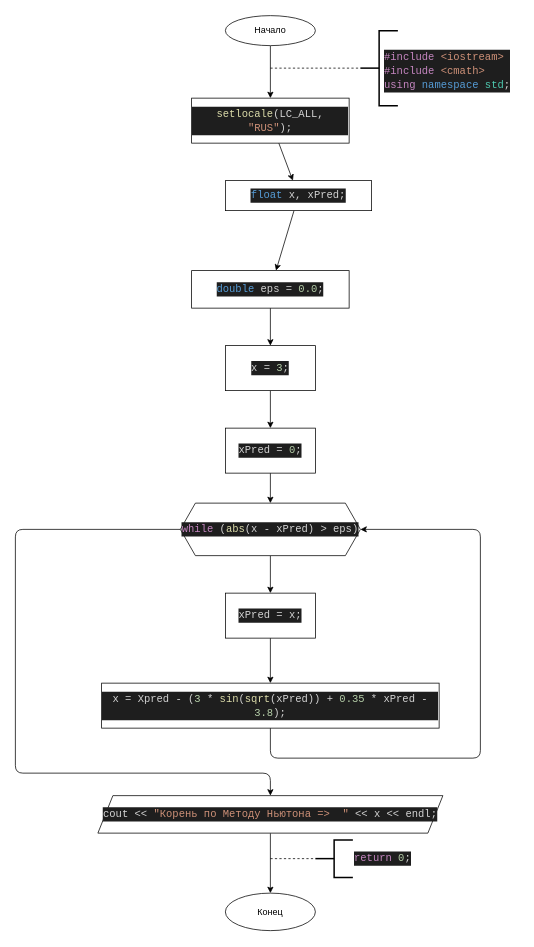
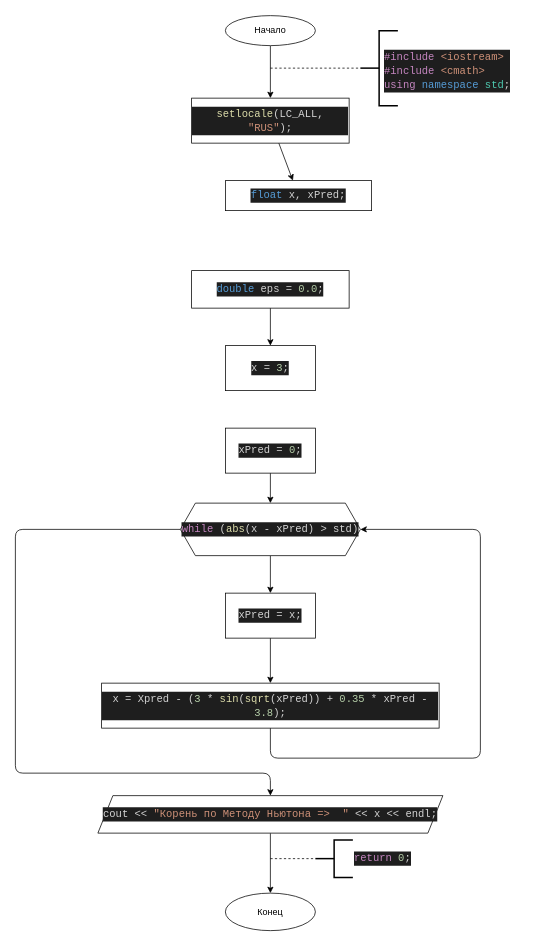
  <mxCell id="0" />
  <mxCell id="1" parent="0" />
  <mxCell id="2" value="" style="edgeStyle=none;html=1;" edge="1" parent="1" source="3" target="5"><mxGeometry relative="1" as="geometry" /></mxCell>
  <mxCell id="3" value="Начало" style="ellipse;whiteSpace=wrap;html=1;" vertex="1" parent="1"><mxGeometry x="300" y="20" width="120" height="40" as="geometry" /></mxCell>
  <mxCell id="4" value="" style="edgeStyle=none;html=1;" edge="1" parent="1" source="5" target="9"><mxGeometry relative="1" as="geometry" /></mxCell>
  <mxCell id="5" value="&#10;&#10;&lt;div style=&quot;color: rgb(212, 212, 212); background-color: rgb(30, 30, 30); font-family: consolas, &amp;quot;courier new&amp;quot;, monospace; font-weight: normal; font-size: 14px; line-height: 19px;&quot;&gt;&lt;div&gt;&lt;span style=&quot;color: #dcdcaa&quot;&gt;setlocale&lt;/span&gt;&lt;span style=&quot;color: #d4d4d4&quot;&gt;(LC_ALL, &lt;/span&gt;&lt;span style=&quot;color: #ce9178&quot;&gt;&quot;RUS&quot;&lt;/span&gt;&lt;span style=&quot;color: #d4d4d4&quot;&gt;);&lt;/span&gt;&lt;/div&gt;&lt;/div&gt;&#10;&#10;" style="rounded=0;whiteSpace=wrap;html=1;" vertex="1" parent="1"><mxGeometry x="255" y="130" width="210" height="60" as="geometry" /></mxCell>
  <mxCell id="6" value="" style="strokeWidth=2;html=1;shape=mxgraph.flowchart.annotation_2;align=left;labelPosition=right;pointerEvents=1;" vertex="1" parent="1"><mxGeometry x="480" y="40" width="50" height="100" as="geometry" /></mxCell>
  <mxCell id="7" value="" style="endArrow=none;dashed=1;html=1;entryX=0;entryY=0.5;entryDx=0;entryDy=0;entryPerimeter=0;" edge="1" parent="1" target="6"><mxGeometry width="50" height="50" relative="1" as="geometry"><mxPoint x="360" y="90" as="sourcePoint" /><mxPoint x="400" y="200" as="targetPoint" /></mxGeometry></mxCell>
- <mxCell id="8" value="" style="edgeStyle=none;html=1;" edge="1" parent="1" source="9" target="12"><mxGeometry relative="1" as="geometry" /></mxCell>
  <mxCell id="9" value="&#10;&#10;&lt;div style=&quot;color: rgb(212, 212, 212); background-color: rgb(30, 30, 30); font-family: consolas, &amp;quot;courier new&amp;quot;, monospace; font-weight: normal; font-size: 14px; line-height: 19px;&quot;&gt;&lt;div&gt;&lt;span style=&quot;color: #569cd6&quot;&gt;float&lt;/span&gt;&lt;span style=&quot;color: #d4d4d4&quot;&gt; x, xPred;&lt;/span&gt;&lt;/div&gt;&lt;/div&gt;&#10;&#10;" style="rounded=0;whiteSpace=wrap;html=1;" vertex="1" parent="1"><mxGeometry x="300" y="240" width="195" height="40" as="geometry" /></mxCell>
  <mxCell id="10" value="&#10;&#10;&lt;div style=&quot;color: rgb(212, 212, 212); background-color: rgb(30, 30, 30); font-family: consolas, &amp;quot;courier new&amp;quot;, monospace; font-weight: normal; font-size: 14px; line-height: 19px;&quot;&gt;&lt;div&gt;&lt;span style=&quot;color: #c586c0&quot;&gt;#include&lt;/span&gt;&lt;span style=&quot;color: #569cd6&quot;&gt; &lt;/span&gt;&lt;span style=&quot;color: #ce9178&quot;&gt;&amp;lt;iostream&amp;gt;&lt;/span&gt;&lt;/div&gt;&lt;div&gt;&lt;span style=&quot;color: #c586c0&quot;&gt;#include&lt;/span&gt;&lt;span style=&quot;color: #569cd6&quot;&gt; &lt;/span&gt;&lt;span style=&quot;color: #ce9178&quot;&gt;&amp;lt;cmath&amp;gt;&lt;/span&gt;&lt;/div&gt;&lt;div&gt;&lt;span style=&quot;color: #c586c0&quot;&gt;using&lt;/span&gt;&lt;span style=&quot;color: #d4d4d4&quot;&gt; &lt;/span&gt;&lt;span style=&quot;color: #569cd6&quot;&gt;namespace&lt;/span&gt;&lt;span style=&quot;color: #d4d4d4&quot;&gt; &lt;/span&gt;&lt;span style=&quot;color: #4ec9b0&quot;&gt;std&lt;/span&gt;&lt;span style=&quot;color: #d4d4d4&quot;&gt;;&lt;/span&gt;&lt;/div&gt;&lt;/div&gt;&#10;&#10;" style="text;whiteSpace=wrap;html=1;" vertex="1" parent="1"><mxGeometry x="510" y="30" width="180" height="70" as="geometry" /></mxCell>
  <mxCell id="11" value="" style="edgeStyle=none;html=1;" edge="1" parent="1" source="12" target="14"><mxGeometry relative="1" as="geometry" /></mxCell>
  <mxCell id="12" value="&#10;&#10;&lt;div style=&quot;color: rgb(212, 212, 212); background-color: rgb(30, 30, 30); font-family: consolas, &amp;quot;courier new&amp;quot;, monospace; font-weight: normal; font-size: 14px; line-height: 19px;&quot;&gt;&lt;div&gt;&lt;span style=&quot;color: #569cd6&quot;&gt;double&lt;/span&gt;&lt;span style=&quot;color: #d4d4d4&quot;&gt; eps = &lt;/span&gt;&lt;span style=&quot;color: #b5cea8&quot;&gt;0.0&lt;/span&gt;&lt;span style=&quot;color: #d4d4d4&quot;&gt;;&lt;/span&gt;&lt;/div&gt;&lt;/div&gt;&#10;&#10;" style="rounded=0;whiteSpace=wrap;html=1;" vertex="1" parent="1"><mxGeometry x="255" y="360" width="210" height="50" as="geometry" /></mxCell>
- <mxCell id="13" value="" style="edgeStyle=none;html=1;" edge="1" parent="1" source="14" target="16"><mxGeometry relative="1" as="geometry" /></mxCell>
  <mxCell id="14" value="&#10;&#10;&lt;div style=&quot;color: rgb(212, 212, 212); background-color: rgb(30, 30, 30); font-family: consolas, &amp;quot;courier new&amp;quot;, monospace; font-weight: normal; font-size: 14px; line-height: 19px;&quot;&gt;&lt;div&gt;&lt;span style=&quot;color: #d4d4d4&quot;&gt;x = &lt;/span&gt;&lt;span style=&quot;color: #b5cea8&quot;&gt;3&lt;/span&gt;&lt;span style=&quot;color: #d4d4d4&quot;&gt;;&lt;/span&gt;&lt;/div&gt;&lt;/div&gt;&#10;&#10;" style="rounded=0;whiteSpace=wrap;html=1;" vertex="1" parent="1"><mxGeometry x="300" y="460" width="120" height="60" as="geometry" /></mxCell>
  <mxCell id="15" value="" style="edgeStyle=none;html=1;" edge="1" parent="1" source="16" target="19"><mxGeometry relative="1" as="geometry" /></mxCell>
  <mxCell id="16" value="&#10;&#10;&lt;div style=&quot;color: rgb(212, 212, 212); background-color: rgb(30, 30, 30); font-family: consolas, &amp;quot;courier new&amp;quot;, monospace; font-weight: normal; font-size: 14px; line-height: 19px;&quot;&gt;&lt;div&gt;&lt;span style=&quot;color: #d4d4d4&quot;&gt;xPred = &lt;/span&gt;&lt;span style=&quot;color: #b5cea8&quot;&gt;0&lt;/span&gt;&lt;span style=&quot;color: #d4d4d4&quot;&gt;;&lt;/span&gt;&lt;/div&gt;&lt;/div&gt;&#10;&#10;" style="rounded=0;whiteSpace=wrap;html=1;" vertex="1" parent="1"><mxGeometry x="300" y="570" width="120" height="60" as="geometry" /></mxCell>
  <mxCell id="17" value="" style="edgeStyle=none;html=1;" edge="1" parent="1" source="19" target="21"><mxGeometry relative="1" as="geometry" /></mxCell>
  <mxCell id="18" style="edgeStyle=none;html=1;entryX=0.5;entryY=0;entryDx=0;entryDy=0;" edge="1" parent="1" source="19" target="25"><mxGeometry relative="1" as="geometry"><Array as="points"><mxPoint x="20" y="705" /><mxPoint x="20" y="1030" /><mxPoint x="360" y="1030" /></Array></mxGeometry></mxCell>
- <mxCell id="19" value="&#10;&#10;&lt;div style=&quot;color: rgb(212, 212, 212); background-color: rgb(30, 30, 30); font-family: consolas, &amp;quot;courier new&amp;quot;, monospace; font-weight: normal; font-size: 14px; line-height: 19px;&quot;&gt;&lt;div&gt;&lt;span style=&quot;color: #c586c0&quot;&gt;while&lt;/span&gt;&lt;span style=&quot;color: #d4d4d4&quot;&gt; (&lt;/span&gt;&lt;span style=&quot;color: #dcdcaa&quot;&gt;abs&lt;/span&gt;&lt;span style=&quot;color: #d4d4d4&quot;&gt;(x - xPred) &amp;gt; eps)&lt;/span&gt;&lt;/div&gt;&lt;/div&gt;&#10;&#10;" style="shape=hexagon;perimeter=hexagonPerimeter2;whiteSpace=wrap;html=1;fixedSize=1;" vertex="1" parent="1"><mxGeometry x="240" y="670" width="240" height="70" as="geometry" /></mxCell>
+ <mxCell id="19" value="&#10;&#10;&lt;div style=&quot;color: rgb(212, 212, 212); background-color: rgb(30, 30, 30); font-family: consolas, &amp;quot;courier new&amp;quot;, monospace; font-weight: normal; font-size: 14px; line-height: 19px;&quot;&gt;&lt;div&gt;&lt;span style=&quot;color: #c586c0&quot;&gt;while&lt;/span&gt;&lt;span style=&quot;color: #d4d4d4&quot;&gt; (&lt;/span&gt;&lt;span style=&quot;color: #dcdcaa&quot;&gt;abs&lt;/span&gt;&lt;span style=&quot;color: #d4d4d4&quot;&gt;(x - xPred) &amp;gt; std)&lt;/span&gt;&lt;/div&gt;&lt;/div&gt;&#10;&#10;" style="shape=hexagon;perimeter=hexagonPerimeter2;whiteSpace=wrap;html=1;fixedSize=1;" vertex="1" parent="1"><mxGeometry x="240" y="670" width="240" height="70" as="geometry" /></mxCell>
  <mxCell id="20" value="" style="edgeStyle=none;html=1;" edge="1" parent="1" source="21" target="23"><mxGeometry relative="1" as="geometry" /></mxCell>
  <mxCell id="21" value="&#10;&#10;&lt;div style=&quot;color: rgb(212, 212, 212); background-color: rgb(30, 30, 30); font-family: consolas, &amp;quot;courier new&amp;quot;, monospace; font-weight: normal; font-size: 14px; line-height: 19px;&quot;&gt;&lt;div&gt;&lt;span style=&quot;color: #d4d4d4&quot;&gt;xPred = x;&lt;/span&gt;&lt;/div&gt;&lt;/div&gt;&#10;&#10;" style="rounded=0;whiteSpace=wrap;html=1;" vertex="1" parent="1"><mxGeometry x="300" y="790" width="120" height="60" as="geometry" /></mxCell>
  <mxCell id="22" style="edgeStyle=none;html=1;entryX=1;entryY=0.5;entryDx=0;entryDy=0;" edge="1" parent="1" source="23" target="19"><mxGeometry relative="1" as="geometry"><Array as="points"><mxPoint x="360" y="1010" /><mxPoint x="640" y="1010" /><mxPoint x="640" y="705" /></Array></mxGeometry></mxCell>
  <mxCell id="23" value="&#10;&#10;&lt;div style=&quot;color: rgb(212, 212, 212); background-color: rgb(30, 30, 30); font-family: consolas, &amp;quot;courier new&amp;quot;, monospace; font-weight: normal; font-size: 14px; line-height: 19px;&quot;&gt;&lt;div&gt;&lt;span style=&quot;color: #d4d4d4&quot;&gt;x = Xpred - (&lt;/span&gt;&lt;span style=&quot;color: #b5cea8&quot;&gt;3&lt;/span&gt;&lt;span style=&quot;color: #d4d4d4&quot;&gt; * &lt;/span&gt;&lt;span style=&quot;color: #dcdcaa&quot;&gt;sin&lt;/span&gt;&lt;span style=&quot;color: #d4d4d4&quot;&gt;(&lt;/span&gt;&lt;span style=&quot;color: #dcdcaa&quot;&gt;sqrt&lt;/span&gt;&lt;span style=&quot;color: #d4d4d4&quot;&gt;(xPred)) + &lt;/span&gt;&lt;span style=&quot;color: #b5cea8&quot;&gt;0.35&lt;/span&gt;&lt;span style=&quot;color: #d4d4d4&quot;&gt; * xPred - &lt;/span&gt;&lt;span style=&quot;color: #b5cea8&quot;&gt;3.8&lt;/span&gt;&lt;span style=&quot;color: #d4d4d4&quot;&gt;);&lt;/span&gt;&lt;/div&gt;&lt;/div&gt;&#10;&#10;" style="rounded=0;whiteSpace=wrap;html=1;" vertex="1" parent="1"><mxGeometry x="135" y="910" width="450" height="60" as="geometry" /></mxCell>
  <mxCell id="24" value="" style="edgeStyle=none;html=1;" edge="1" parent="1" source="25" target="26"><mxGeometry relative="1" as="geometry" /></mxCell>
  <mxCell id="25" value="&#10;&#10;&lt;div style=&quot;color: rgb(212, 212, 212); background-color: rgb(30, 30, 30); font-family: consolas, &amp;quot;courier new&amp;quot;, monospace; font-weight: normal; font-size: 14px; line-height: 19px;&quot;&gt;&lt;div&gt;&lt;span style=&quot;color: #d4d4d4&quot;&gt;cout &amp;lt;&amp;lt; &lt;/span&gt;&lt;span style=&quot;color: #ce9178&quot;&gt;&quot;Корень по Методу Ньютона =&amp;gt; &amp;nbsp;&quot;&lt;/span&gt;&lt;span style=&quot;color: #d4d4d4&quot;&gt; &amp;lt;&amp;lt; x &amp;lt;&amp;lt; endl;&lt;/span&gt;&lt;/div&gt;&lt;/div&gt;&#10;&#10;" style="shape=parallelogram;perimeter=parallelogramPerimeter;whiteSpace=wrap;html=1;fixedSize=1;" vertex="1" parent="1"><mxGeometry x="130" y="1060" width="460" height="50" as="geometry" /></mxCell>
  <mxCell id="26" value="Конец" style="ellipse;whiteSpace=wrap;html=1;" vertex="1" parent="1"><mxGeometry x="300" y="1190" width="120" height="50" as="geometry" /></mxCell>
  <mxCell id="27" value="&#10;&#10;&lt;div style=&quot;color: rgb(212, 212, 212); background-color: rgb(30, 30, 30); font-family: consolas, &amp;quot;courier new&amp;quot;, monospace; font-weight: normal; font-size: 14px; line-height: 19px;&quot;&gt;&lt;div&gt;&lt;span style=&quot;color: #c586c0&quot;&gt;return&lt;/span&gt;&lt;span style=&quot;color: #d4d4d4&quot;&gt; &lt;/span&gt;&lt;span style=&quot;color: #b5cea8&quot;&gt;0&lt;/span&gt;&lt;span style=&quot;color: #d4d4d4&quot;&gt;;&lt;/span&gt;&lt;/div&gt;&lt;/div&gt;&#10;&#10;" style="strokeWidth=2;html=1;shape=mxgraph.flowchart.annotation_2;align=left;labelPosition=right;pointerEvents=1;" vertex="1" parent="1"><mxGeometry x="420" y="1119" width="50" height="50" as="geometry" /></mxCell>
  <mxCell id="28" value="" style="endArrow=none;dashed=1;html=1;entryX=0;entryY=0.5;entryDx=0;entryDy=0;entryPerimeter=0;" edge="1" parent="1" target="27"><mxGeometry width="50" height="50" relative="1" as="geometry"><mxPoint x="360" y="1144" as="sourcePoint" /><mxPoint x="400" y="1000" as="targetPoint" /></mxGeometry></mxCell>
